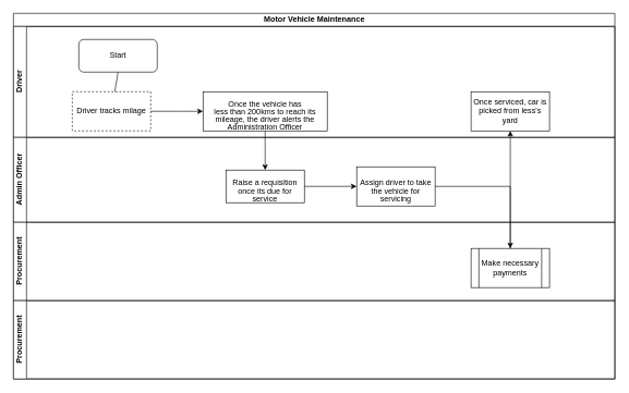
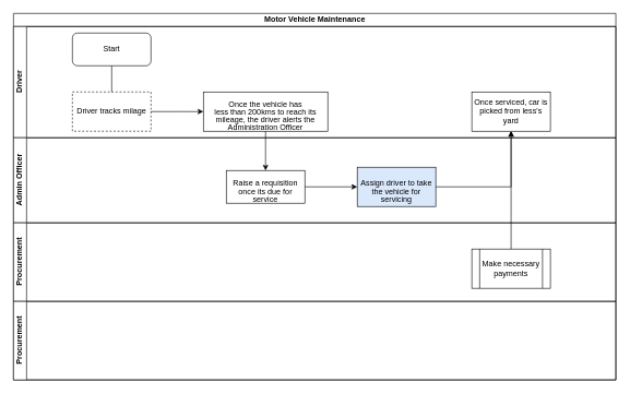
  <mxCell id="0" />
  <mxCell id="1" parent="0" />
  <mxCell id="2" value="Motor Vehicle Maintenance" style="swimlane;html=1;childLayout=stackLayout;resizeParent=1;resizeParentMax=0;horizontal=1;startSize=20;horizontalStack=0;" vertex="1" parent="1"><mxGeometry x="20" y="20" width="920" height="560" as="geometry" /></mxCell>
  <mxCell id="3" value="Driver" style="swimlane;html=1;startSize=20;horizontal=0;" vertex="1" parent="2"><mxGeometry y="20" width="920" height="170" as="geometry" /></mxCell>
- <mxCell id="4" value="Start" style="rounded=1;whiteSpace=wrap;html=1;" vertex="1" parent="3"><mxGeometry x="100" y="20" width="120" height="50" as="geometry" /></mxCell>
+ <mxCell id="4" value="Start" style="rounded=1;whiteSpace=wrap;html=1;" vertex="1" parent="3"><mxGeometry x="90" y="10" width="120" height="50" as="geometry" /></mxCell>
  <mxCell id="5" value="Once serviced, car is picked from less's yard" style="whiteSpace=wrap;html=1;rounded=0;" vertex="1" parent="3"><mxGeometry x="700" y="100" width="120" height="60" as="geometry" /></mxCell>
  <mxCell id="6" value="&lt;br/&gt;&lt;p style=&quot;margin-bottom: 0in ; line-height: 100%&quot;&gt;Once the vehicle has&lt;br/&gt;less than 200kms to reach its mileage, the driver alerts the&lt;br/&gt;Administration Officer&lt;/p&gt;&lt;br/&gt;" style="rounded=0;whiteSpace=wrap;html=1;" vertex="1" parent="3"><mxGeometry x="290" y="100" width="190" height="60" as="geometry" /></mxCell>
  <mxCell id="7" value="Driver tracks milage" style="rounded=0;whiteSpace=wrap;html=1;dashed=1;" vertex="1" parent="3"><mxGeometry x="90" y="100" width="120" height="60" as="geometry" /></mxCell>
  <mxCell id="8" value="" style="endArrow=none;html=1;exitX=0.5;exitY=1;exitDx=0;exitDy=0;" edge="1" parent="3" source="4" target="7"><mxGeometry width="50" height="50" relative="1" as="geometry"><mxPoint x="440" y="240" as="sourcePoint" /><mxPoint x="490" y="190" as="targetPoint" /></mxGeometry></mxCell>
  <mxCell id="9" value="Admin Officer" style="swimlane;html=1;startSize=20;horizontal=0;" vertex="1" parent="2"><mxGeometry y="190" width="920" height="130" as="geometry" /></mxCell>
  <mxCell id="10" value="&lt;br/&gt;&lt;p style=&quot;margin-bottom: 0in ; line-height: 100%&quot;&gt;Raise a requisition once its due for service&lt;/p&gt;&lt;br/&gt;" style="whiteSpace=wrap;html=1;rounded=0;" vertex="1" parent="9"><mxGeometry x="325" y="50" width="120" height="50" as="geometry" /></mxCell>
  <mxCell id="11" value="Procurement" style="swimlane;html=1;startSize=20;horizontal=0;" vertex="1" parent="2"><mxGeometry y="320" width="920" height="120" as="geometry" /></mxCell>
  <mxCell id="12" value="Make necessary payments" style="shape=process;whiteSpace=wrap;html=1;backgroundOutline=1;" vertex="1" parent="11"><mxGeometry x="700" y="40" width="120" height="60" as="geometry" /></mxCell>
  <mxCell id="13" value="Procurement" style="swimlane;html=1;startSize=20;horizontal=0;" vertex="1" parent="2"><mxGeometry y="440" width="920" height="120" as="geometry" /></mxCell>
  <mxCell id="14" value="" style="edgeStyle=orthogonalEdgeStyle;rounded=0;orthogonalLoop=1;jettySize=auto;html=1;" edge="1" parent="2" source="6" target="10"><mxGeometry relative="1" as="geometry" /></mxCell>
  <mxCell id="15" value="" style="edgeStyle=orthogonalEdgeStyle;rounded=0;orthogonalLoop=1;jettySize=auto;html=1;" edge="1" parent="2" source="12"><mxGeometry relative="1" as="geometry"><mxPoint x="760" y="180" as="targetPoint" /></mxGeometry></mxCell>
  <mxCell id="16" value="" style="edgeStyle=orthogonalEdgeStyle;rounded=0;orthogonalLoop=1;jettySize=auto;html=1;" edge="1" parent="1" source="7"><mxGeometry relative="1" as="geometry"><mxPoint x="310" y="170" as="targetPoint" /></mxGeometry></mxCell>
- <mxCell id="17" value="" style="edgeStyle=orthogonalEdgeStyle;rounded=0;orthogonalLoop=1;jettySize=auto;html=1;" edge="1" parent="1" source="18" target="12"><mxGeometry relative="1" as="geometry" /></mxCell>
- <mxCell id="18" value="&lt;br/&gt;&lt;p style=&quot;margin-bottom: 0in ; line-height: 100%&quot;&gt;Assign driver to take the vehicle for servicing&lt;/p&gt;&lt;br/&gt;" style="whiteSpace=wrap;html=1;rounded=0;" vertex="1" parent="1"><mxGeometry x="545" y="255" width="120" height="60" as="geometry" /></mxCell>
+ <mxCell id="17" value="" style="edgeStyle=orthogonalEdgeStyle;rounded=0;orthogonalLoop=1;jettySize=auto;html=1;" edge="1" parent="1" source="18" target="5"><mxGeometry relative="1" as="geometry" /></mxCell>
+ <mxCell id="18" value="&lt;br/&gt;&lt;p style=&quot;margin-bottom: 0in ; line-height: 100%&quot;&gt;Assign driver to take the vehicle for servicing&lt;/p&gt;&lt;br/&gt;" style="whiteSpace=wrap;html=1;rounded=0;fillColor=#dae8fc;" vertex="1" parent="1"><mxGeometry x="545" y="255" width="120" height="60" as="geometry" /></mxCell>
  <mxCell id="19" value="" style="edgeStyle=orthogonalEdgeStyle;rounded=0;orthogonalLoop=1;jettySize=auto;html=1;" edge="1" parent="1" source="10" target="18"><mxGeometry relative="1" as="geometry" /></mxCell>
